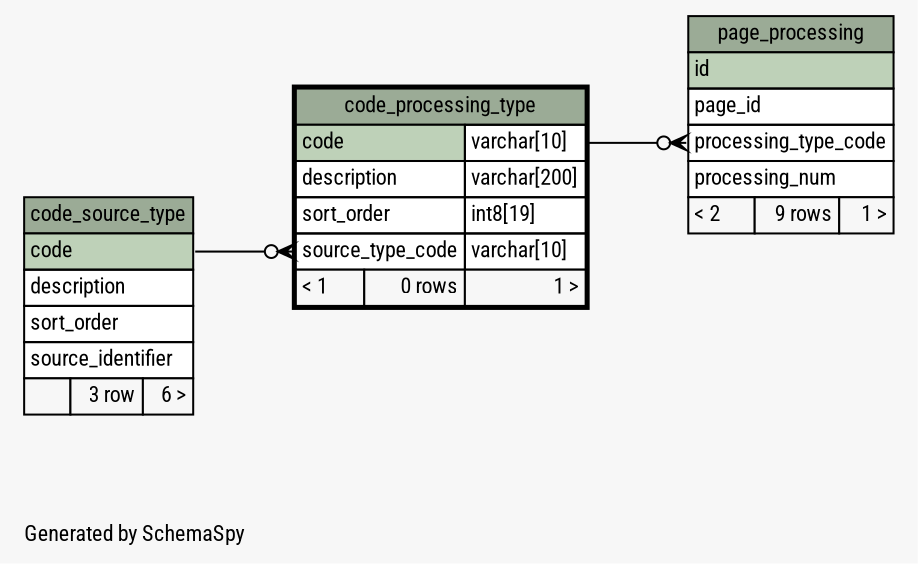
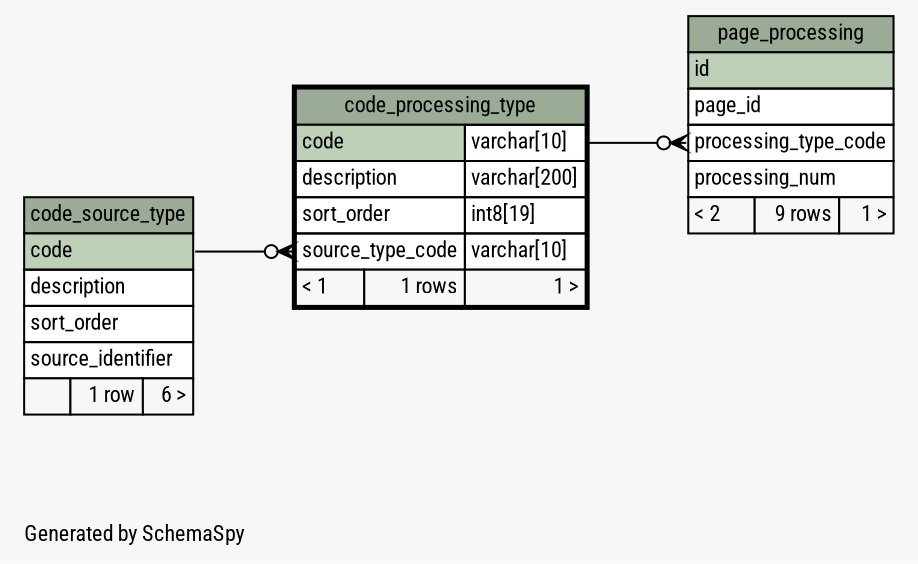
  digraph {
    bgcolor="#f7f7f7"
    fontname="Roboto Condensed"
    fontsize=11
    label="\nGenerated by SchemaSpy"
    labeljust=l
    nodesep=0.18
    rankdir=RL
    ranksep=0.46
    node [fontname="Roboto Condensed" fontsize=11 shape=plaintext]
    edge [arrowhead=none arrowsize=0.8 arrowtail=crowodot dir=back fontname="Roboto Condensed"]
-   n1 [label=<     <TABLE BORDER="2" CELLBORDER="1" CELLSPACING="0" BGCOLOR="#ffffff">       <TR><TD COLSPAN="3" BGCOLOR="#9bab96" ALIGN="CENTER">code_processing_type</TD></TR>       <TR><TD PORT="code" COLSPAN="2" BGCOLOR="#bed1b8" ALIGN="LEFT">code</TD><TD PORT="code.type" ALIGN="LEFT">varchar[10]</TD></TR>       <TR><TD PORT="description" COLSPAN="2" ALIGN="LEFT">description</TD><TD PORT="description.type" ALIGN="LEFT">varchar[200]</TD></TR>       <TR><TD PORT="sort_order" COLSPAN="2" ALIGN="LEFT">sort_order</TD><TD PORT="sort_order.type" ALIGN="LEFT">int8[19]</TD></TR>       <TR><TD PORT="source_type_code" COLSPAN="2" ALIGN="LEFT">source_type_code</TD><TD PORT="source_type_code.type" ALIGN="LEFT">varchar[10]</TD></TR>       <TR><TD ALIGN="LEFT" BGCOLOR="#f7f7f7">&lt; 1</TD><TD ALIGN="RIGHT" BGCOLOR="#f7f7f7">0 rows</TD><TD ALIGN="RIGHT" BGCOLOR="#f7f7f7">1 &gt;</TD></TR>     </TABLE>>]
-   n2 [label=<     <TABLE BORDER="0" CELLBORDER="1" CELLSPACING="0" BGCOLOR="#ffffff">       <TR><TD COLSPAN="3" BGCOLOR="#9bab96" ALIGN="CENTER">code_source_type</TD></TR>       <TR><TD PORT="code" COLSPAN="3" BGCOLOR="#bed1b8" ALIGN="LEFT">code</TD></TR>       <TR><TD PORT="description" COLSPAN="3" ALIGN="LEFT">description</TD></TR>       <TR><TD PORT="sort_order" COLSPAN="3" ALIGN="LEFT">sort_order</TD></TR>       <TR><TD PORT="source_identifier" COLSPAN="3" ALIGN="LEFT">source_identifier</TD></TR>       <TR><TD ALIGN="LEFT" BGCOLOR="#f7f7f7">  </TD><TD ALIGN="RIGHT" BGCOLOR="#f7f7f7">3 row</TD><TD ALIGN="RIGHT" BGCOLOR="#f7f7f7">6 &gt;</TD></TR>     </TABLE>>]
+   n1 [label=<     <TABLE BORDER="2" CELLBORDER="1" CELLSPACING="0" BGCOLOR="#ffffff">       <TR><TD COLSPAN="3" BGCOLOR="#9bab96" ALIGN="CENTER">code_processing_type</TD></TR>       <TR><TD PORT="code" COLSPAN="2" BGCOLOR="#bed1b8" ALIGN="LEFT">code</TD><TD PORT="code.type" ALIGN="LEFT">varchar[10]</TD></TR>       <TR><TD PORT="description" COLSPAN="2" ALIGN="LEFT">description</TD><TD PORT="description.type" ALIGN="LEFT">varchar[200]</TD></TR>       <TR><TD PORT="sort_order" COLSPAN="2" ALIGN="LEFT">sort_order</TD><TD PORT="sort_order.type" ALIGN="LEFT">int8[19]</TD></TR>       <TR><TD PORT="source_type_code" COLSPAN="2" ALIGN="LEFT">source_type_code</TD><TD PORT="source_type_code.type" ALIGN="LEFT">varchar[10]</TD></TR>       <TR><TD ALIGN="LEFT" BGCOLOR="#f7f7f7">&lt; 1</TD><TD ALIGN="RIGHT" BGCOLOR="#f7f7f7">1 rows</TD><TD ALIGN="RIGHT" BGCOLOR="#f7f7f7">1 &gt;</TD></TR>     </TABLE>>]
+   n2 [label=<     <TABLE BORDER="0" CELLBORDER="1" CELLSPACING="0" BGCOLOR="#ffffff">       <TR><TD COLSPAN="3" BGCOLOR="#9bab96" ALIGN="CENTER">code_source_type</TD></TR>       <TR><TD PORT="code" COLSPAN="3" BGCOLOR="#bed1b8" ALIGN="LEFT">code</TD></TR>       <TR><TD PORT="description" COLSPAN="3" ALIGN="LEFT">description</TD></TR>       <TR><TD PORT="sort_order" COLSPAN="3" ALIGN="LEFT">sort_order</TD></TR>       <TR><TD PORT="source_identifier" COLSPAN="3" ALIGN="LEFT">source_identifier</TD></TR>       <TR><TD ALIGN="LEFT" BGCOLOR="#f7f7f7">  </TD><TD ALIGN="RIGHT" BGCOLOR="#f7f7f7">1 row</TD><TD ALIGN="RIGHT" BGCOLOR="#f7f7f7">6 &gt;</TD></TR>     </TABLE>>]
    n3 [label=<     <TABLE BORDER="0" CELLBORDER="1" CELLSPACING="0" BGCOLOR="#ffffff">       <TR><TD COLSPAN="3" BGCOLOR="#9bab96" ALIGN="CENTER">page_processing</TD></TR>       <TR><TD PORT="id" COLSPAN="3" BGCOLOR="#bed1b8" ALIGN="LEFT">id</TD></TR>       <TR><TD PORT="page_id" COLSPAN="3" ALIGN="LEFT">page_id</TD></TR>       <TR><TD PORT="processing_type_code" COLSPAN="3" ALIGN="LEFT">processing_type_code</TD></TR>       <TR><TD PORT="processing_num" COLSPAN="3" ALIGN="LEFT">processing_num</TD></TR>       <TR><TD ALIGN="LEFT" BGCOLOR="#f7f7f7">&lt; 2</TD><TD ALIGN="RIGHT" BGCOLOR="#f7f7f7">9 rows</TD><TD ALIGN="RIGHT" BGCOLOR="#f7f7f7">1 &gt;</TD></TR>     </TABLE>>]
    n1 -> n2 [headport="code:e" tailport="source_type_code:w"]
    n3 -> n1 [headport="code.type:e" tailport="processing_type_code:w"]
  }
